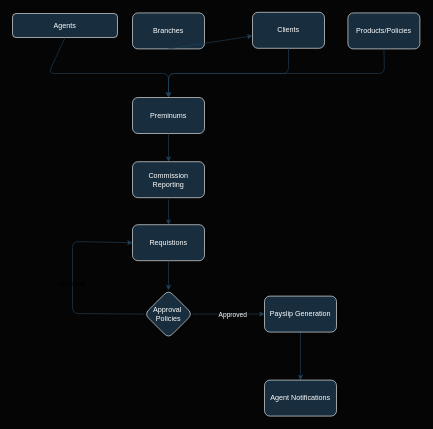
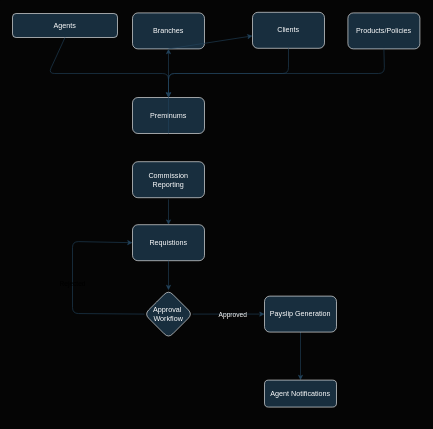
  <mxCell id="0" />
  <mxCell id="1" parent="0" />
  <mxCell id="2" value="Agents" style="rounded=1;whiteSpace=wrap;html=1;labelBackgroundColor=none;fillColor=#182E3E;strokeColor=#FFFFFF;fontColor=#FFFFFF;" vertex="1" parent="1"><mxGeometry x="20" y="22" width="175" height="40" as="geometry" /></mxCell>
  <mxCell id="3" value="Preminums" style="rounded=1;whiteSpace=wrap;html=1;labelBackgroundColor=none;fillColor=#182E3E;strokeColor=#FFFFFF;fontColor=#FFFFFF;" vertex="1" parent="1"><mxGeometry x="220" y="162" width="120" height="60" as="geometry" /></mxCell>
  <mxCell id="4" value="Commission Reporting" style="rounded=1;whiteSpace=wrap;html=1;labelBackgroundColor=none;fillColor=#182E3E;strokeColor=#FFFFFF;fontColor=#FFFFFF;" vertex="1" parent="1"><mxGeometry x="220" y="269" width="120" height="60" as="geometry" /></mxCell>
  <mxCell id="5" value="Branches" style="rounded=1;whiteSpace=wrap;html=1;labelBackgroundColor=none;fillColor=#182E3E;strokeColor=#FFFFFF;fontColor=#FFFFFF;" vertex="1" parent="1"><mxGeometry x="220" y="21" width="120" height="60" as="geometry" /></mxCell>
  <mxCell id="6" value="Products/Policies" style="rounded=1;whiteSpace=wrap;html=1;labelBackgroundColor=none;fillColor=#182E3E;strokeColor=#FFFFFF;fontColor=#FFFFFF;" vertex="1" parent="1"><mxGeometry x="579" y="21" width="120" height="60" as="geometry" /></mxCell>
  <mxCell id="7" value="" style="endArrow=classic;html=1;rounded=1;exitX=0.5;exitY=1;exitDx=0;exitDy=0;entryX=0.5;entryY=0;entryDx=0;entryDy=0;labelBackgroundColor=none;strokeColor=#23445D;fontColor=default;" edge="1" parent="1" source="2" target="3"><mxGeometry width="50" height="50" relative="1" as="geometry"><mxPoint x="80" y="72" as="sourcePoint" /><mxPoint x="290" y="192" as="targetPoint" /><Array as="points"><mxPoint x="80" y="122" /><mxPoint x="280" y="122" /></Array></mxGeometry></mxCell>
  <mxCell id="8" value="" style="endArrow=classic;html=1;rounded=1;exitX=0.5;exitY=1;exitDx=0;exitDy=0;labelBackgroundColor=none;strokeColor=#23445D;fontColor=default;" edge="1" parent="1" source="5" target="10"><mxGeometry width="50" height="50" relative="1" as="geometry"><mxPoint x="280" y="252" as="sourcePoint" /><mxPoint x="330" y="202" as="targetPoint" /></mxGeometry></mxCell>
  <mxCell id="9" value="" style="endArrow=classic;html=1;rounded=1;entryX=0.5;entryY=0;entryDx=0;entryDy=0;exitX=0.5;exitY=1;exitDx=0;exitDy=0;labelBackgroundColor=none;strokeColor=#23445D;fontColor=default;" edge="1" parent="1" source="6" target="3"><mxGeometry width="50" height="50" relative="1" as="geometry"><mxPoint x="280" y="252" as="sourcePoint" /><mxPoint x="330" y="202" as="targetPoint" /><Array as="points"><mxPoint x="640" y="122" /><mxPoint x="280" y="122" /></Array></mxGeometry></mxCell>
  <mxCell id="10" value="Clients" style="rounded=1;whiteSpace=wrap;html=1;labelBackgroundColor=none;fillColor=#182E3E;strokeColor=#FFFFFF;fontColor=#FFFFFF;" vertex="1" parent="1"><mxGeometry x="420" y="20" width="120" height="60" as="geometry" /></mxCell>
  <mxCell id="11" value="" style="endArrow=classic;html=1;rounded=1;exitX=0.5;exitY=1;exitDx=0;exitDy=0;labelBackgroundColor=none;strokeColor=#23445D;fontColor=default;" edge="1" parent="1" source="10"><mxGeometry width="50" height="50" relative="1" as="geometry"><mxPoint x="460" y="212" as="sourcePoint" /><mxPoint x="280" y="162" as="targetPoint" /><Array as="points"><mxPoint x="480" y="122" /><mxPoint x="280" y="122" /></Array></mxGeometry></mxCell>
- <mxCell id="12" value="" style="endArrow=classic;html=1;rounded=1;exitX=0.5;exitY=1;exitDx=0;exitDy=0;entryX=0.5;entryY=0;entryDx=0;entryDy=0;labelBackgroundColor=none;strokeColor=#23445D;fontColor=default;" edge="1" parent="1" source="3" target="4"><mxGeometry width="50" height="50" relative="1" as="geometry"><mxPoint x="160" y="352" as="sourcePoint" /><mxPoint x="210" y="302" as="targetPoint" /></mxGeometry></mxCell>
+ <mxCell id="12" value="" style="endArrow=classic;html=1;rounded=1;exitX=0.5;exitY=1;exitDx=0;exitDy=0;labelBackgroundColor=none;strokeColor=#23445D;fontColor=default;" edge="1" parent="1" source="3" target="5"><mxGeometry width="50" height="50" relative="1" as="geometry"><mxPoint x="160" y="352" as="sourcePoint" /><mxPoint x="210" y="302" as="targetPoint" /></mxGeometry></mxCell>
  <mxCell id="13" value="Requistions" style="rounded=1;whiteSpace=wrap;html=1;labelBackgroundColor=none;fillColor=#182E3E;strokeColor=#FFFFFF;fontColor=#FFFFFF;" vertex="1" parent="1"><mxGeometry x="220" y="374" width="120" height="60" as="geometry" /></mxCell>
  <mxCell id="14" value="" style="endArrow=classic;html=1;rounded=1;entryX=0.5;entryY=0;entryDx=0;entryDy=0;labelBackgroundColor=none;strokeColor=#23445D;fontColor=default;" edge="1" parent="1" target="13"><mxGeometry width="50" height="50" relative="1" as="geometry"><mxPoint x="280" y="332" as="sourcePoint" /><mxPoint x="130" y="332" as="targetPoint" /></mxGeometry></mxCell>
- <mxCell id="15" value="Approval&amp;nbsp;&lt;br&gt;Policies" style="rhombus;whiteSpace=wrap;html=1;rounded=1;labelBackgroundColor=none;fillColor=#182E3E;strokeColor=#FFFFFF;fontColor=#FFFFFF;" vertex="1" parent="1"><mxGeometry x="240" y="483" width="80" height="80" as="geometry" /></mxCell>
+ <mxCell id="15" value="Approval&amp;nbsp;&lt;br&gt;Workflow" style="rhombus;whiteSpace=wrap;html=1;rounded=1;labelBackgroundColor=none;fillColor=#182E3E;strokeColor=#FFFFFF;fontColor=#FFFFFF;" vertex="1" parent="1"><mxGeometry x="240" y="483" width="80" height="80" as="geometry" /></mxCell>
  <mxCell id="16" value="" style="endArrow=classic;html=1;rounded=1;entryX=0.5;entryY=0;entryDx=0;entryDy=0;exitX=0.5;exitY=1;exitDx=0;exitDy=0;labelBackgroundColor=none;strokeColor=#23445D;fontColor=default;" edge="1" parent="1" source="13" target="15"><mxGeometry width="50" height="50" relative="1" as="geometry"><mxPoint x="10" y="622" as="sourcePoint" /><mxPoint x="60" y="572" as="targetPoint" /></mxGeometry></mxCell>
  <mxCell id="17" value="" style="edgeStyle=orthogonalEdgeStyle;rounded=1;orthogonalLoop=1;jettySize=auto;html=1;labelBackgroundColor=none;strokeColor=#23445D;fontColor=default;" edge="1" parent="1" source="18" target="22"><mxGeometry relative="1" as="geometry" /></mxCell>
  <mxCell id="18" value="Payslip Generation" style="rounded=1;whiteSpace=wrap;html=1;labelBackgroundColor=none;fillColor=#182E3E;strokeColor=#FFFFFF;fontColor=#FFFFFF;" vertex="1" parent="1"><mxGeometry x="440" y="493" width="120" height="60" as="geometry" /></mxCell>
  <mxCell id="19" value="" style="endArrow=classic;html=1;rounded=1;exitX=1;exitY=0.5;exitDx=0;exitDy=0;entryX=0;entryY=0.5;entryDx=0;entryDy=0;labelBackgroundColor=none;strokeColor=#23445D;fontColor=default;" edge="1" parent="1" source="15" target="18"><mxGeometry width="50" height="50" relative="1" as="geometry"><mxPoint x="370" y="562" as="sourcePoint" /><mxPoint x="460" y="523" as="targetPoint" /></mxGeometry></mxCell>
  <mxCell id="20" value="Approved" style="edgeLabel;html=1;align=center;verticalAlign=middle;resizable=0;points=[];rounded=1;labelBackgroundColor=none;fontColor=#FFFFFF;" vertex="1" connectable="0" parent="19"><mxGeometry x="0.1" y="-1" relative="1" as="geometry"><mxPoint as="offset" /></mxGeometry></mxCell>
  <mxCell id="21" value="Rejected" style="endArrow=classic;html=1;rounded=1;entryX=0;entryY=0.5;entryDx=0;entryDy=0;exitX=0;exitY=0.5;exitDx=0;exitDy=0;labelBackgroundColor=none;strokeColor=#23445D;fontColor=default;" edge="1" parent="1" source="15" target="13"><mxGeometry width="50" height="50" relative="1" as="geometry"><mxPoint x="170" y="552" as="sourcePoint" /><mxPoint x="220" y="502" as="targetPoint" /><Array as="points"><mxPoint x="120" y="522" /><mxPoint x="120" y="402" /></Array></mxGeometry></mxCell>
- <mxCell id="22" value="Agent Notifications" style="rounded=1;whiteSpace=wrap;html=1;labelBackgroundColor=none;fillColor=#182E3E;strokeColor=#FFFFFF;fontColor=#FFFFFF;" vertex="1" parent="1"><mxGeometry x="440" y="633" width="120" height="60" as="geometry" /></mxCell>
+ <mxCell id="22" value="Agent Notifications" style="rounded=1;whiteSpace=wrap;html=1;labelBackgroundColor=none;fillColor=#182E3E;strokeColor=#FFFFFF;fontColor=#FFFFFF;" vertex="1" parent="1"><mxGeometry x="440" y="633" width="120" height="45" as="geometry" /></mxCell>
